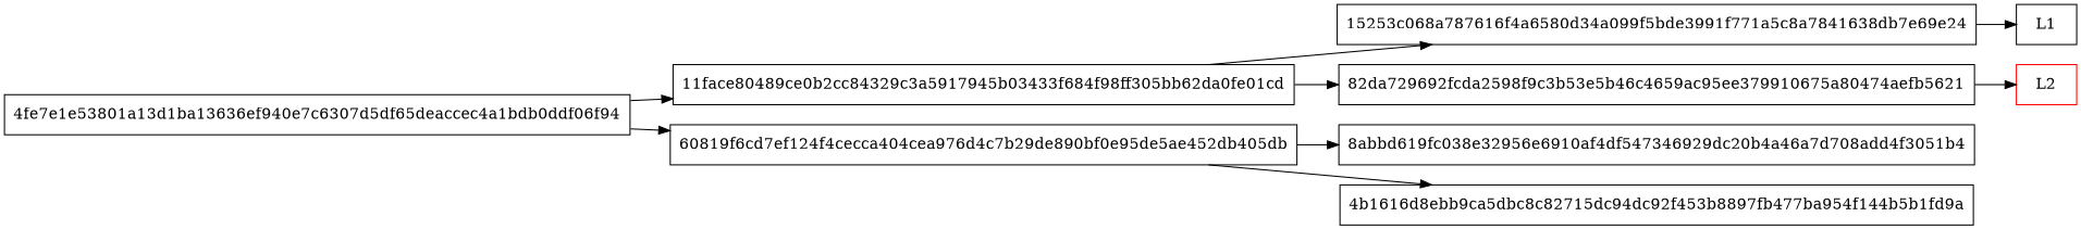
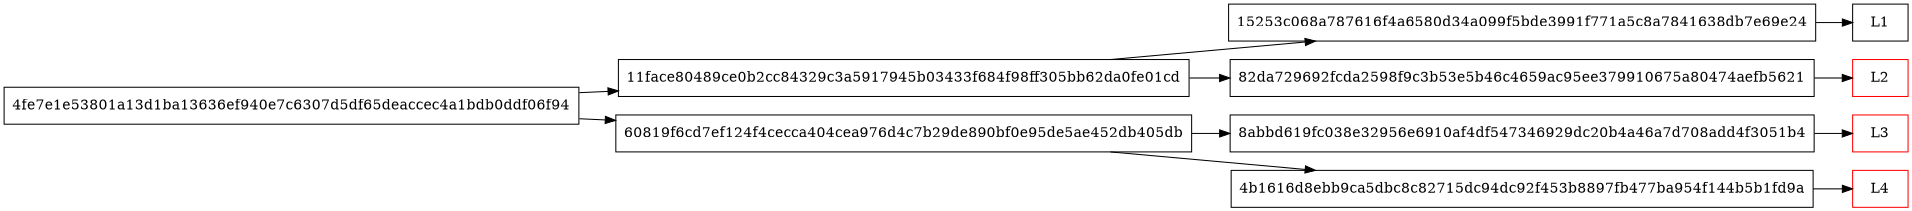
  digraph {
    rankdir=LR
    node [shape=box]
    n1 [label="4fe7e1e53801a13d1ba13636ef940e7c6307d5df65deaccec4a1bdb0ddf06f94"]
    n2 [label="11face80489ce0b2cc84329c3a5917945b03433f684f98ff305bb62da0fe01cd"]
    n3 [label="60819f6cd7ef124f4cecca404cea976d4c7b29de890bf0e95de5ae452db405db"]
    n4 [label="15253c068a787616f4a6580d34a099f5bde3991f771a5c8a7841638db7e69e24"]
    n5 [label="82da729692fcda2598f9c3b53e5b46c4659ac95ee379910675a80474aefb5621"]
    n6 [label="8abbd619fc038e32956e6910af4df547346929dc20b4a46a7d708add4f3051b4"]
    n7 [label="4b1616d8ebb9ca5dbc8c82715dc94dc92f453b8897fb477ba954f144b5b1fd9a"]
    n8 [color=black label=L1]
    n9 [color=red label=L2]
+   n10 [color=red label=L3]
+   n11 [color=red label=L4]
    n1 -> n2
    n1 -> n3
    n2 -> n4
    n2 -> n5
    n3 -> n6
    n3 -> n7
    n4 -> n8
    n5 -> n9
+   n6 -> n10
+   n7 -> n11
  }
